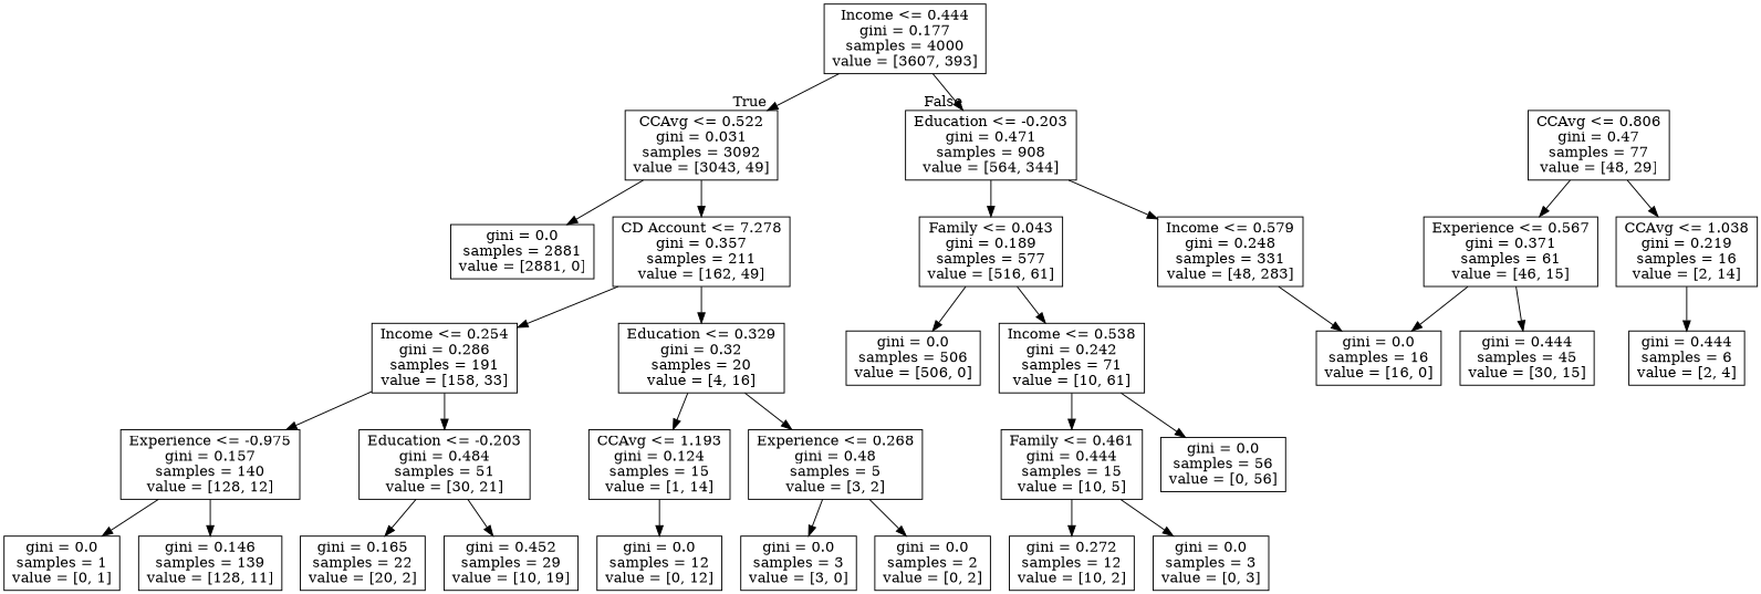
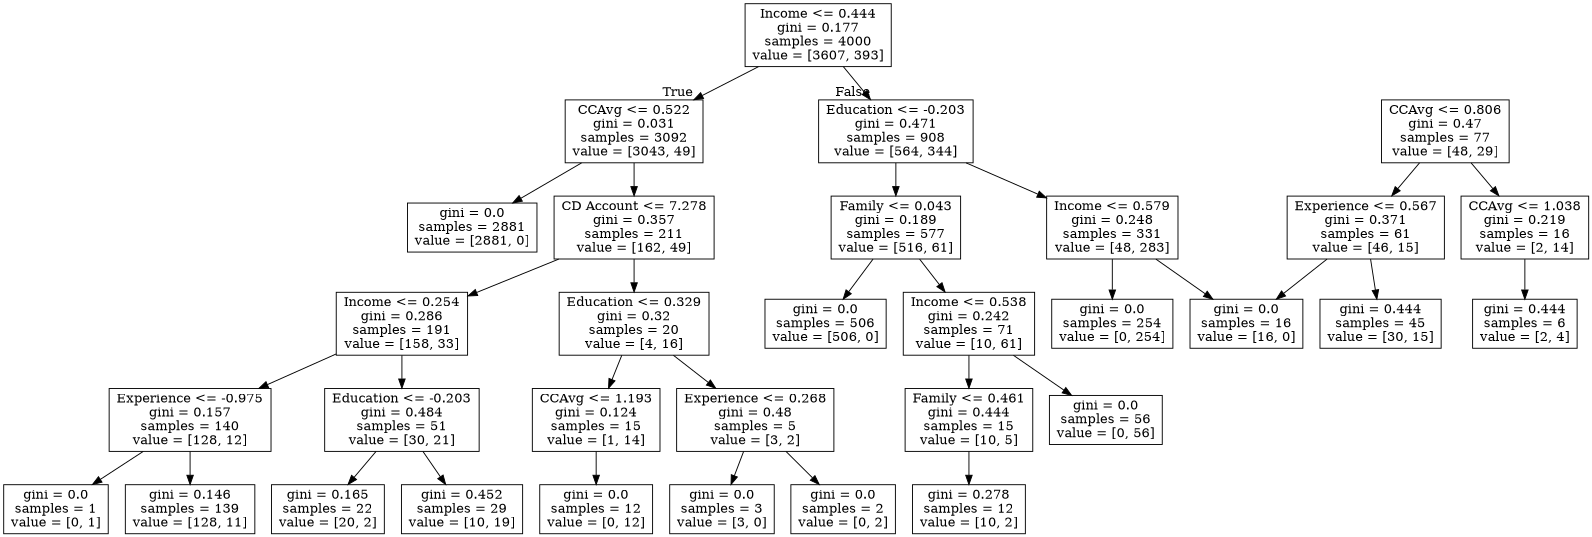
  digraph {
    node [shape=box]
    n1 [label="Income <= 0.444\ngini = 0.177\nsamples = 4000\nvalue = [3607, 393]"]
    n2 [label="CCAvg <= 0.522\ngini = 0.031\nsamples = 3092\nvalue = [3043, 49]"]
    n3 [label="Education <= -0.203\ngini = 0.471\nsamples = 908\nvalue = [564, 344]"]
    n4 [label="gini = 0.0\nsamples = 2881\nvalue = [2881, 0]"]
    n5 [label="CD Account <= 7.278\ngini = 0.357\nsamples = 211\nvalue = [162, 49]"]
    n6 [label="Family <= 0.043\ngini = 0.189\nsamples = 577\nvalue = [516, 61]"]
    n7 [label="Income <= 0.579\ngini = 0.248\nsamples = 331\nvalue = [48, 283]"]
    n8 [label="Income <= 0.254\ngini = 0.286\nsamples = 191\nvalue = [158, 33]"]
    n9 [label="Education <= 0.329\ngini = 0.32\nsamples = 20\nvalue = [4, 16]"]
    n10 [label="Experience <= -0.975\ngini = 0.157\nsamples = 140\nvalue = [128, 12]"]
    n11 [label="Education <= -0.203\ngini = 0.484\nsamples = 51\nvalue = [30, 21]"]
    n12 [label="CCAvg <= 1.193\ngini = 0.124\nsamples = 15\nvalue = [1, 14]"]
    n13 [label="Experience <= 0.268\ngini = 0.48\nsamples = 5\nvalue = [3, 2]"]
    n14 [label="gini = 0.0\nsamples = 1\nvalue = [0, 1]"]
    n15 [label="gini = 0.146\nsamples = 139\nvalue = [128, 11]"]
    n16 [label="gini = 0.165\nsamples = 22\nvalue = [20, 2]"]
    n17 [label="gini = 0.452\nsamples = 29\nvalue = [10, 19]"]
    n18 [label="gini = 0.0\nsamples = 12\nvalue = [0, 12]"]
    n19 [label="gini = 0.0\nsamples = 3\nvalue = [3, 0]"]
    n20 [label="gini = 0.0\nsamples = 2\nvalue = [0, 2]"]
    n21 [label="gini = 0.0\nsamples = 506\nvalue = [506, 0]"]
    n22 [label="Income <= 0.538\ngini = 0.242\nsamples = 71\nvalue = [10, 61]"]
+   n23 [label="gini = 0.0\nsamples = 254\nvalue = [0, 254]"]
    n24 [label="gini = 0.0\nsamples = 16\nvalue = [16, 0]"]
    n25 [label="Family <= 0.461\ngini = 0.444\nsamples = 15\nvalue = [10, 5]"]
    n26 [label="gini = 0.0\nsamples = 56\nvalue = [0, 56]"]
-   n27 [label="gini = 0.272\nsamples = 12\nvalue = [10, 2]"]
-   n28 [label="gini = 0.0\nsamples = 3\nvalue = [0, 3]"]
+   n27 [label="gini = 0.278\nsamples = 12\nvalue = [10, 2]"]
    n29 [label="CCAvg <= 0.806\ngini = 0.47\nsamples = 77\nvalue = [48, 29]"]
    n30 [label="Experience <= 0.567\ngini = 0.371\nsamples = 61\nvalue = [46, 15]"]
    n31 [label="CCAvg <= 1.038\ngini = 0.219\nsamples = 16\nvalue = [2, 14]"]
    n32 [label="gini = 0.444\nsamples = 45\nvalue = [30, 15]"]
    n33 [label="gini = 0.444\nsamples = 6\nvalue = [2, 4]"]
    n1 -> n2 [headlabel=True labelangle=45 labeldistance=2.5]
    n1 -> n3 [headlabel=False labelangle=-45 labeldistance=2.5]
    n2 -> n4
    n2 -> n5
    n3 -> n6
    n3 -> n7
    n5 -> n8
    n5 -> n9
    n6 -> n21
    n6 -> n22
+   n7 -> n23
    n7 -> n24
    n8 -> n10
    n8 -> n11
    n9 -> n12
    n9 -> n13
    n10 -> n14
    n10 -> n15
    n11 -> n16
    n11 -> n17
    n12 -> n18
    n13 -> n19
    n13 -> n20
    n22 -> n25
    n22 -> n26
    n25 -> n27
-   n25 -> n28
    n29 -> n30
    n29 -> n31
    n30 -> n24
    n30 -> n32
    n31 -> n33
  }
